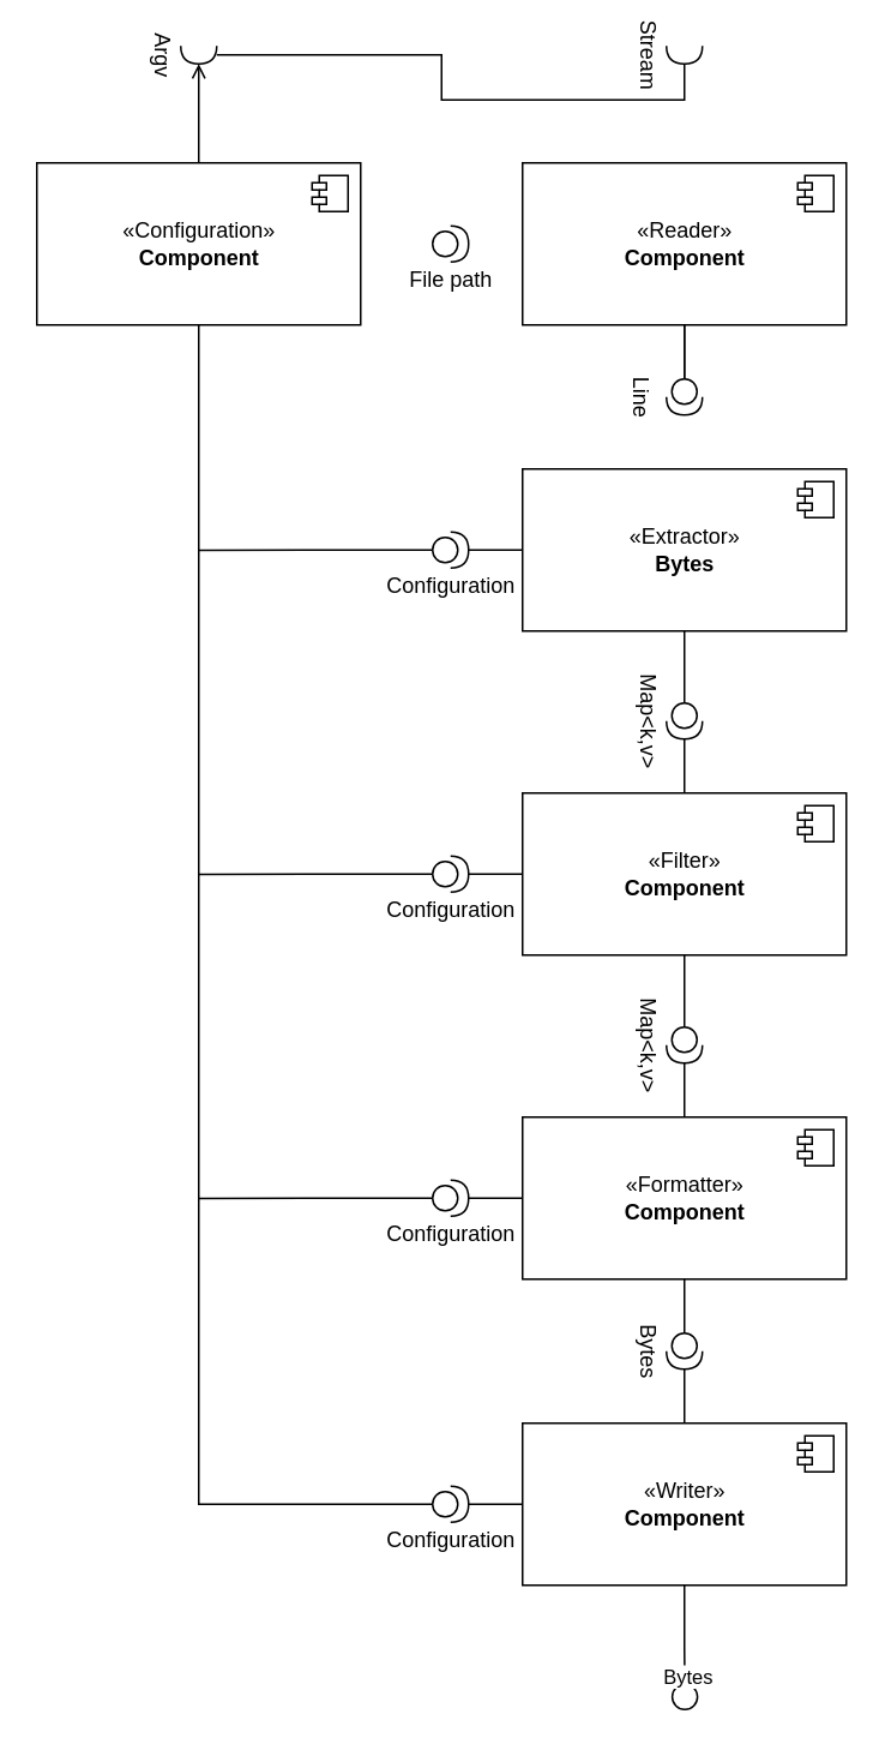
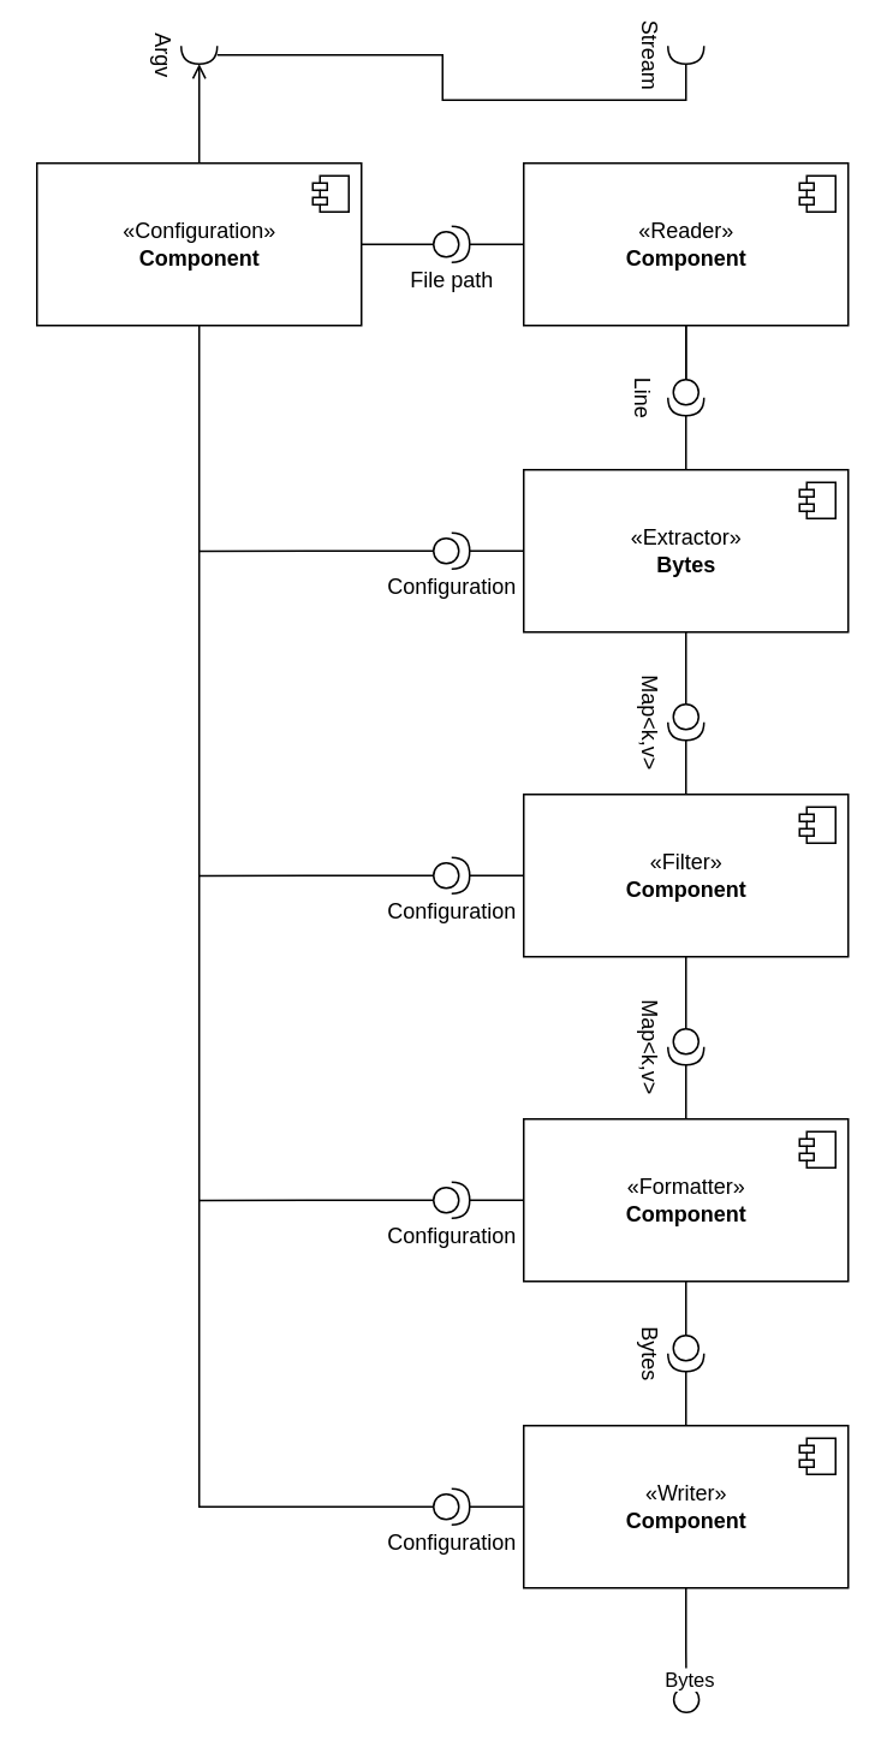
  <mxCell id="0" />
  <mxCell id="1" parent="0" />
+ <mxCell id="2" style="edgeStyle=orthogonalEdgeStyle;rounded=0;orthogonalLoop=1;jettySize=auto;html=1;exitX=0;exitY=0.5;exitDx=0;exitDy=0;entryX=1;entryY=0.5;entryDx=0;entryDy=0;entryPerimeter=0;endArrow=none;endFill=0;" edge="1" parent="1" source="3" target="36"><mxGeometry relative="1" as="geometry" /></mxCell>
  <mxCell id="3" value="«Reader»&lt;br&gt;&lt;b&gt;Component&lt;/b&gt;" style="html=1;dropTarget=0;" vertex="1" parent="1"><mxGeometry x="290" y="90" width="180" height="90" as="geometry" /></mxCell>
  <mxCell id="4" value="" style="shape=module;jettyWidth=8;jettyHeight=4;" vertex="1" parent="3"><mxGeometry x="1" width="20" height="20" relative="1" as="geometry"><mxPoint x="-27" y="7" as="offset" /></mxGeometry></mxCell>
+ <mxCell id="5" style="edgeStyle=orthogonalEdgeStyle;rounded=0;orthogonalLoop=1;jettySize=auto;html=1;exitX=0.5;exitY=0;exitDx=0;exitDy=0;entryX=1;entryY=0.5;entryDx=0;entryDy=0;entryPerimeter=0;endArrow=none;endFill=0;" edge="1" parent="1" source="6" target="10"><mxGeometry relative="1" as="geometry" /></mxCell>
  <mxCell id="6" value="«Extractor»&lt;br&gt;&lt;b&gt;Bytes&lt;/b&gt;" style="html=1;dropTarget=0;" vertex="1" parent="1"><mxGeometry x="290" y="260" width="180" height="90" as="geometry" /></mxCell>
  <mxCell id="7" value="" style="shape=module;jettyWidth=8;jettyHeight=4;" vertex="1" parent="6"><mxGeometry x="1" width="20" height="20" relative="1" as="geometry"><mxPoint x="-27" y="7" as="offset" /></mxGeometry></mxCell>
  <mxCell id="8" style="edgeStyle=orthogonalEdgeStyle;rounded=0;orthogonalLoop=1;jettySize=auto;html=1;exitX=0;exitY=0.5;exitDx=0;exitDy=0;exitPerimeter=0;entryX=0.5;entryY=1;entryDx=0;entryDy=0;endArrow=none;endFill=0;" edge="1" parent="1" source="10" target="3"><mxGeometry relative="1" as="geometry" /></mxCell>
  <mxCell id="9" value="" style="edgeStyle=orthogonalEdgeStyle;rounded=0;orthogonalLoop=1;jettySize=auto;html=1;endArrow=none;endFill=0;" edge="1" parent="1" source="10" target="3"><mxGeometry relative="1" as="geometry" /></mxCell>
  <mxCell id="10" value="Line" style="shape=providedRequiredInterface;html=1;verticalLabelPosition=bottom;sketch=0;rotation=90;textDirection=ltr;labelPosition=center;align=center;verticalAlign=top;" vertex="1" parent="1"><mxGeometry x="370" y="210" width="20" height="20" as="geometry" /></mxCell>
  <mxCell id="11" value="«Filter»&lt;br&gt;&lt;b&gt;Component&lt;/b&gt;" style="html=1;dropTarget=0;" vertex="1" parent="1"><mxGeometry x="290" y="440" width="180" height="90" as="geometry" /></mxCell>
  <mxCell id="12" value="" style="shape=module;jettyWidth=8;jettyHeight=4;" vertex="1" parent="11"><mxGeometry x="1" width="20" height="20" relative="1" as="geometry"><mxPoint x="-27" y="7" as="offset" /></mxGeometry></mxCell>
  <mxCell id="13" style="edgeStyle=orthogonalEdgeStyle;rounded=0;orthogonalLoop=1;jettySize=auto;html=1;exitX=0;exitY=0.5;exitDx=0;exitDy=0;exitPerimeter=0;entryX=0.5;entryY=1;entryDx=0;entryDy=0;endArrow=none;endFill=0;" edge="1" parent="1" source="15" target="6"><mxGeometry relative="1" as="geometry" /></mxCell>
  <mxCell id="14" style="edgeStyle=orthogonalEdgeStyle;rounded=0;orthogonalLoop=1;jettySize=auto;html=1;exitX=1;exitY=0.5;exitDx=0;exitDy=0;exitPerimeter=0;entryX=0.5;entryY=0;entryDx=0;entryDy=0;endArrow=none;endFill=0;" edge="1" parent="1" source="15" target="11"><mxGeometry relative="1" as="geometry" /></mxCell>
  <mxCell id="15" value="Map&amp;lt;k,v&amp;gt;" style="shape=providedRequiredInterface;html=1;verticalLabelPosition=bottom;sketch=0;rotation=90;" vertex="1" parent="1"><mxGeometry x="370" y="390" width="20" height="20" as="geometry" /></mxCell>
  <mxCell id="16" value="«Formatter»&lt;br&gt;&lt;b&gt;Component&lt;/b&gt;" style="html=1;dropTarget=0;" vertex="1" parent="1"><mxGeometry x="290" y="620" width="180" height="90" as="geometry" /></mxCell>
  <mxCell id="17" value="" style="shape=module;jettyWidth=8;jettyHeight=4;" vertex="1" parent="16"><mxGeometry x="1" width="20" height="20" relative="1" as="geometry"><mxPoint x="-27" y="7" as="offset" /></mxGeometry></mxCell>
  <mxCell id="18" style="edgeStyle=orthogonalEdgeStyle;rounded=0;orthogonalLoop=1;jettySize=auto;html=1;exitX=1;exitY=0.5;exitDx=0;exitDy=0;exitPerimeter=0;entryX=0.5;entryY=0;entryDx=0;entryDy=0;endArrow=none;endFill=0;" edge="1" parent="1" source="20" target="16"><mxGeometry relative="1" as="geometry" /></mxCell>
  <mxCell id="19" style="edgeStyle=orthogonalEdgeStyle;rounded=0;orthogonalLoop=1;jettySize=auto;html=1;exitX=0;exitY=0.5;exitDx=0;exitDy=0;exitPerimeter=0;entryX=0.5;entryY=1;entryDx=0;entryDy=0;endArrow=none;endFill=0;" edge="1" parent="1" source="20" target="11"><mxGeometry relative="1" as="geometry" /></mxCell>
  <mxCell id="20" value="Map&amp;lt;k,v&amp;gt;" style="shape=providedRequiredInterface;html=1;verticalLabelPosition=bottom;sketch=0;rotation=90;" vertex="1" parent="1"><mxGeometry x="370" y="570" width="20" height="20" as="geometry" /></mxCell>
  <mxCell id="21" style="edgeStyle=orthogonalEdgeStyle;rounded=0;orthogonalLoop=1;jettySize=auto;html=1;exitX=0.5;exitY=1;exitDx=0;exitDy=0;endArrow=circle;endFill=0;" edge="1" parent="1" source="23"><mxGeometry relative="1" as="geometry"><mxPoint x="380.31" y="950" as="targetPoint" /></mxGeometry></mxCell>
  <mxCell id="22" value="Bytes" style="edgeLabel;html=1;align=center;verticalAlign=bottom;resizable=0;points=[];labelPosition=center;verticalLabelPosition=top;" vertex="1" connectable="0" parent="21"><mxGeometry x="0.685" y="1" relative="1" as="geometry"><mxPoint as="offset" /></mxGeometry></mxCell>
  <mxCell id="23" value="«Writer»&lt;br&gt;&lt;b&gt;Component&lt;/b&gt;" style="html=1;dropTarget=0;" vertex="1" parent="1"><mxGeometry x="290" y="790" width="180" height="90" as="geometry" /></mxCell>
  <mxCell id="24" value="" style="shape=module;jettyWidth=8;jettyHeight=4;" vertex="1" parent="23"><mxGeometry x="1" width="20" height="20" relative="1" as="geometry"><mxPoint x="-27" y="7" as="offset" /></mxGeometry></mxCell>
  <mxCell id="25" style="edgeStyle=orthogonalEdgeStyle;rounded=0;orthogonalLoop=1;jettySize=auto;html=1;exitX=0;exitY=0.5;exitDx=0;exitDy=0;exitPerimeter=0;entryX=0.5;entryY=1;entryDx=0;entryDy=0;endArrow=none;endFill=0;" edge="1" parent="1" source="27" target="16"><mxGeometry relative="1" as="geometry" /></mxCell>
  <mxCell id="26" style="edgeStyle=orthogonalEdgeStyle;rounded=0;orthogonalLoop=1;jettySize=auto;html=1;exitX=1;exitY=0.5;exitDx=0;exitDy=0;exitPerimeter=0;entryX=0.5;entryY=0;entryDx=0;entryDy=0;endArrow=none;endFill=0;" edge="1" parent="1" source="27" target="23"><mxGeometry relative="1" as="geometry" /></mxCell>
  <mxCell id="27" value="Bytes" style="shape=providedRequiredInterface;html=1;verticalLabelPosition=bottom;sketch=0;rotation=90;" vertex="1" parent="1"><mxGeometry x="370" y="740" width="20" height="20" as="geometry" /></mxCell>
  <mxCell id="28" style="edgeStyle=orthogonalEdgeStyle;rounded=0;orthogonalLoop=1;jettySize=auto;html=1;exitX=0.5;exitY=0;exitDx=0;exitDy=0;entryX=1;entryY=0.5;entryDx=0;entryDy=0;entryPerimeter=0;endArrow=open;endFill=0;" edge="1" parent="1" source="30" target="34"><mxGeometry relative="1" as="geometry" /></mxCell>
  <mxCell id="29" style="edgeStyle=orthogonalEdgeStyle;rounded=0;orthogonalLoop=1;jettySize=auto;html=1;exitX=0.5;exitY=1;exitDx=0;exitDy=0;entryX=0;entryY=0.5;entryDx=0;entryDy=0;entryPerimeter=0;endArrow=none;endFill=0;" edge="1" parent="1" source="30" target="47"><mxGeometry relative="1" as="geometry" /></mxCell>
  <mxCell id="30" value="«Configuration»&lt;br&gt;&lt;b&gt;Component&lt;/b&gt;" style="html=1;dropTarget=0;" vertex="1" parent="1"><mxGeometry x="20" y="90" width="180" height="90" as="geometry" /></mxCell>
  <mxCell id="31" value="" style="shape=module;jettyWidth=8;jettyHeight=4;" vertex="1" parent="30"><mxGeometry x="1" width="20" height="20" relative="1" as="geometry"><mxPoint x="-27" y="7" as="offset" /></mxGeometry></mxCell>
  <mxCell id="32" style="edgeStyle=orthogonalEdgeStyle;rounded=0;orthogonalLoop=1;jettySize=auto;html=1;exitX=1;exitY=0.5;exitDx=0;exitDy=0;exitPerimeter=0;endArrow=none;endFill=0;" edge="1" parent="1" source="33" target="34"><mxGeometry relative="1" as="geometry" /></mxCell>
  <mxCell id="33" value="Stream" style="shape=requiredInterface;html=1;verticalLabelPosition=bottom;sketch=0;rotation=90;" vertex="1" parent="1"><mxGeometry x="375" y="20" width="10" height="20" as="geometry" /></mxCell>
  <mxCell id="34" value="Argv" style="shape=requiredInterface;html=1;verticalLabelPosition=bottom;sketch=0;rotation=90;" vertex="1" parent="1"><mxGeometry x="105" y="20" width="10" height="20" as="geometry" /></mxCell>
+ <mxCell id="35" style="edgeStyle=orthogonalEdgeStyle;rounded=0;orthogonalLoop=1;jettySize=auto;html=1;exitX=0;exitY=0.5;exitDx=0;exitDy=0;exitPerimeter=0;entryX=1;entryY=0.5;entryDx=0;entryDy=0;endArrow=none;endFill=0;" edge="1" parent="1" source="36" target="30"><mxGeometry relative="1" as="geometry" /></mxCell>
  <mxCell id="36" value="File path" style="shape=providedRequiredInterface;html=1;verticalLabelPosition=bottom;sketch=0;" vertex="1" parent="1"><mxGeometry x="240" y="125" width="20" height="20" as="geometry" /></mxCell>
  <mxCell id="37" style="edgeStyle=orthogonalEdgeStyle;rounded=0;orthogonalLoop=1;jettySize=auto;html=1;exitX=1;exitY=0.5;exitDx=0;exitDy=0;exitPerimeter=0;entryX=0;entryY=0.5;entryDx=0;entryDy=0;endArrow=none;endFill=0;" edge="1" parent="1" source="39" target="6"><mxGeometry relative="1" as="geometry" /></mxCell>
  <mxCell id="38" style="edgeStyle=orthogonalEdgeStyle;rounded=0;orthogonalLoop=1;jettySize=auto;html=1;exitX=0;exitY=0.5;exitDx=0;exitDy=0;exitPerimeter=0;endArrow=none;endFill=0;" edge="1" parent="1" source="39"><mxGeometry relative="1" as="geometry"><mxPoint x="110" y="305.138" as="targetPoint" /></mxGeometry></mxCell>
  <mxCell id="39" value="Configuration" style="shape=providedRequiredInterface;html=1;verticalLabelPosition=bottom;sketch=0;" vertex="1" parent="1"><mxGeometry x="240" y="295" width="20" height="20" as="geometry" /></mxCell>
  <mxCell id="40" style="edgeStyle=orthogonalEdgeStyle;rounded=0;orthogonalLoop=1;jettySize=auto;html=1;exitX=1;exitY=0.5;exitDx=0;exitDy=0;exitPerimeter=0;entryX=0;entryY=0.5;entryDx=0;entryDy=0;endArrow=none;endFill=0;" edge="1" parent="1" source="42" target="11"><mxGeometry relative="1" as="geometry" /></mxCell>
  <mxCell id="41" style="edgeStyle=orthogonalEdgeStyle;rounded=0;orthogonalLoop=1;jettySize=auto;html=1;exitX=0;exitY=0.5;exitDx=0;exitDy=0;exitPerimeter=0;endArrow=none;endFill=0;" edge="1" parent="1" source="42"><mxGeometry relative="1" as="geometry"><mxPoint x="110" y="485.138" as="targetPoint" /></mxGeometry></mxCell>
  <mxCell id="42" value="Configuration" style="shape=providedRequiredInterface;html=1;verticalLabelPosition=bottom;sketch=0;" vertex="1" parent="1"><mxGeometry x="240" y="475" width="20" height="20" as="geometry" /></mxCell>
  <mxCell id="43" style="edgeStyle=orthogonalEdgeStyle;rounded=0;orthogonalLoop=1;jettySize=auto;html=1;exitX=1;exitY=0.5;exitDx=0;exitDy=0;exitPerimeter=0;entryX=0;entryY=0.5;entryDx=0;entryDy=0;endArrow=none;endFill=0;" edge="1" parent="1" source="45" target="16"><mxGeometry relative="1" as="geometry" /></mxCell>
  <mxCell id="44" style="edgeStyle=orthogonalEdgeStyle;rounded=0;orthogonalLoop=1;jettySize=auto;html=1;exitX=0;exitY=0.5;exitDx=0;exitDy=0;exitPerimeter=0;endArrow=none;endFill=0;" edge="1" parent="1" source="45"><mxGeometry relative="1" as="geometry"><mxPoint x="110" y="665.138" as="targetPoint" /></mxGeometry></mxCell>
  <mxCell id="45" value="Configuration" style="shape=providedRequiredInterface;html=1;verticalLabelPosition=bottom;sketch=0;" vertex="1" parent="1"><mxGeometry x="240" y="655" width="20" height="20" as="geometry" /></mxCell>
  <mxCell id="46" style="edgeStyle=orthogonalEdgeStyle;rounded=0;orthogonalLoop=1;jettySize=auto;html=1;exitX=1;exitY=0.5;exitDx=0;exitDy=0;exitPerimeter=0;entryX=0;entryY=0.5;entryDx=0;entryDy=0;endArrow=none;endFill=0;" edge="1" parent="1" source="47" target="23"><mxGeometry relative="1" as="geometry" /></mxCell>
  <mxCell id="47" value="Configuration" style="shape=providedRequiredInterface;html=1;verticalLabelPosition=bottom;sketch=0;" vertex="1" parent="1"><mxGeometry x="240" y="825" width="20" height="20" as="geometry" /></mxCell>
